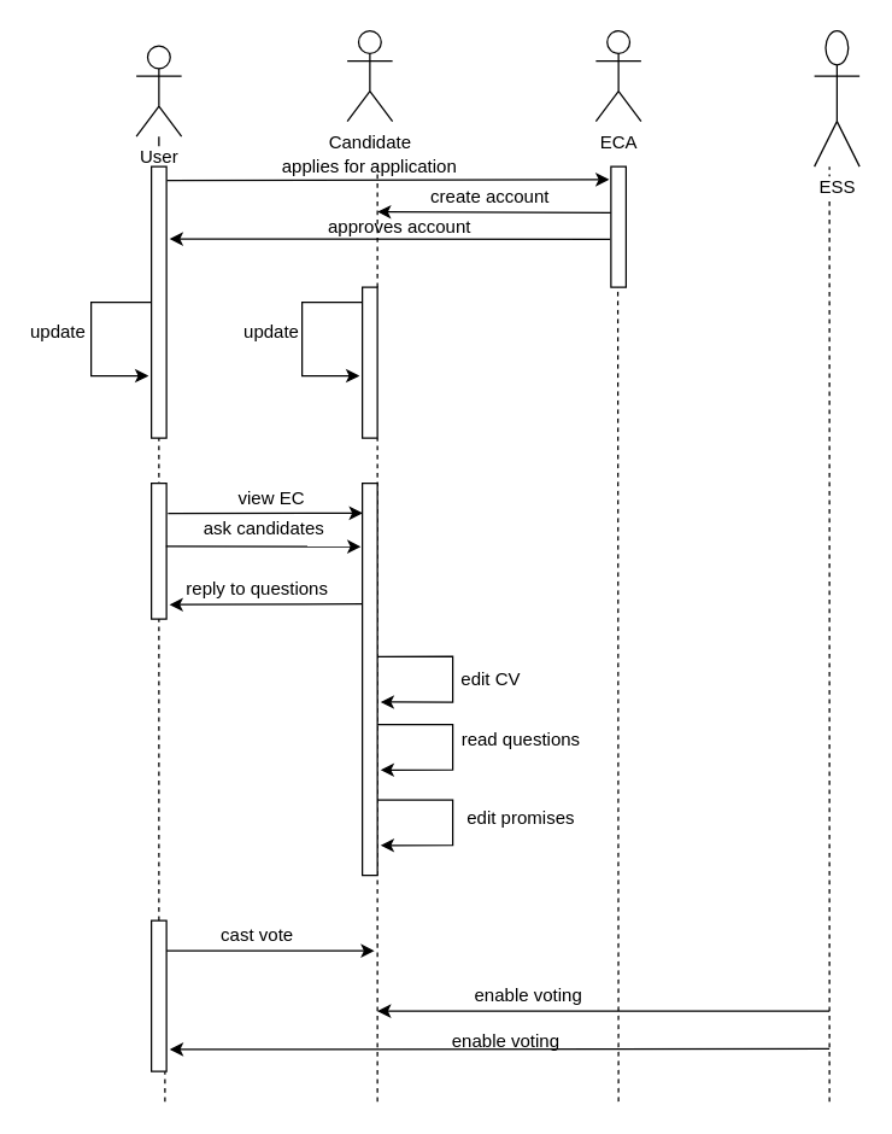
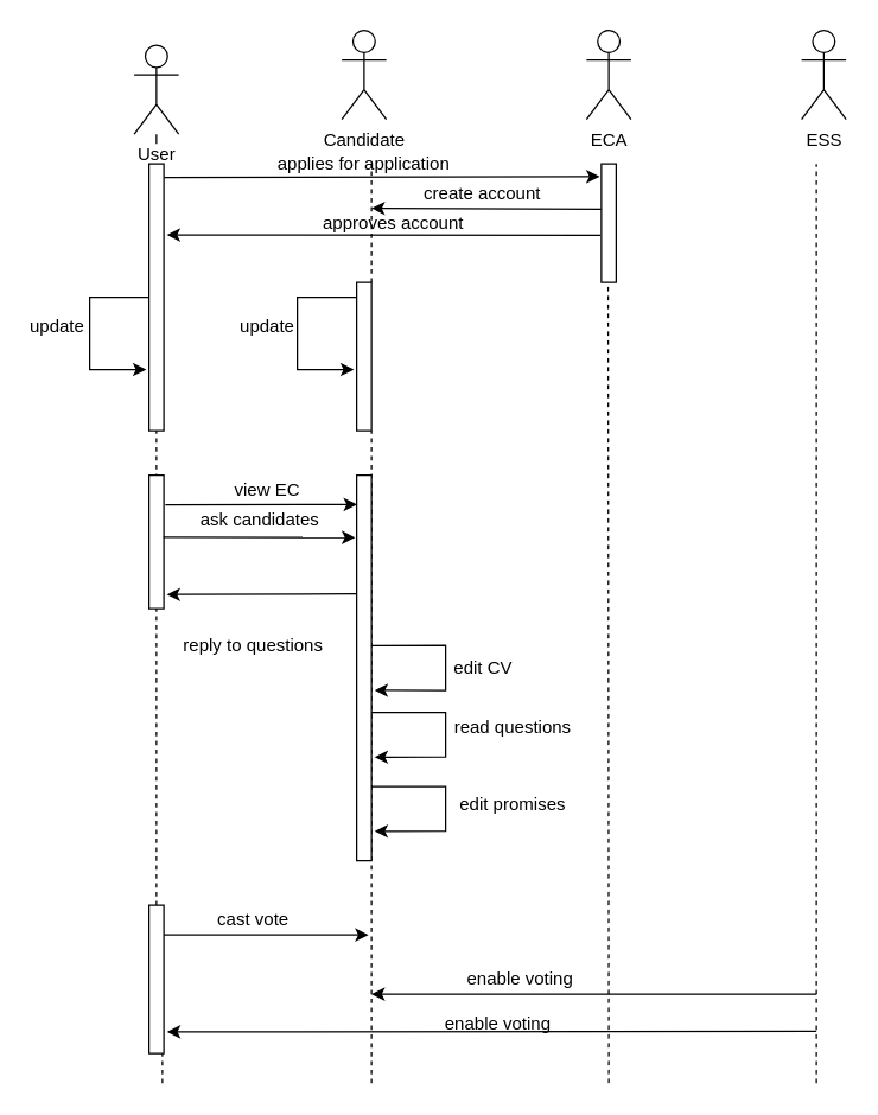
  <mxCell id="0" />
  <mxCell id="1" parent="0" />
  <mxCell id="2" value="" style="endArrow=none;dashed=1;html=1;" edge="1" parent="1" source="15"><mxGeometry width="50" height="50" relative="1" as="geometry"><mxPoint x="250" y="620.8" as="sourcePoint" /><mxPoint x="250" y="110" as="targetPoint" /></mxGeometry></mxCell>
  <mxCell id="3" value="" style="endArrow=none;dashed=1;html=1;" edge="1" parent="1"><mxGeometry width="50" height="50" relative="1" as="geometry"><mxPoint x="410" y="730" as="sourcePoint" /><mxPoint x="409.5" y="110" as="targetPoint" /></mxGeometry></mxCell>
  <mxCell id="4" value="" style="endArrow=none;dashed=1;html=1;" edge="1" parent="1"><mxGeometry width="50" height="50" relative="1" as="geometry"><mxPoint x="550" y="730" as="sourcePoint" /><mxPoint x="550" y="110" as="targetPoint" /></mxGeometry></mxCell>
  <mxCell id="5" value="" style="edgeStyle=orthogonalEdgeStyle;rounded=0;orthogonalLoop=1;jettySize=auto;html=1;" edge="1" parent="1" source="6" target="11"><mxGeometry relative="1" as="geometry" /></mxCell>
  <mxCell id="6" value="User" style="shape=umlActor;verticalLabelPosition=bottom;labelBackgroundColor=#ffffff;verticalAlign=top;html=1;outlineConnect=0;" vertex="1" parent="1"><mxGeometry x="90" y="30" width="30" height="60" as="geometry" /></mxCell>
  <mxCell id="7" value="Candidate" style="shape=umlActor;verticalLabelPosition=bottom;labelBackgroundColor=#ffffff;verticalAlign=top;html=1;outlineConnect=0;" vertex="1" parent="1"><mxGeometry x="230" y="20" width="30" height="60" as="geometry" /></mxCell>
  <mxCell id="8" value="ECA" style="shape=umlActor;verticalLabelPosition=bottom;labelBackgroundColor=#ffffff;verticalAlign=top;html=1;outlineConnect=0;" vertex="1" parent="1"><mxGeometry x="395" y="20" width="30" height="60" as="geometry" /></mxCell>
- <mxCell id="9" value="ESS" style="shape=umlActor;verticalLabelPosition=bottom;labelBackgroundColor=#ffffff;verticalAlign=top;html=1;outlineConnect=0;" vertex="1" parent="1"><mxGeometry x="540" y="20" width="30" height="90" as="geometry" /></mxCell>
+ <mxCell id="9" value="ESS" style="shape=umlActor;verticalLabelPosition=bottom;labelBackgroundColor=#ffffff;verticalAlign=top;html=1;outlineConnect=0;" vertex="1" parent="1"><mxGeometry x="540" y="20" width="30" height="60" as="geometry" /></mxCell>
  <mxCell id="10" value="" style="edgeStyle=orthogonalEdgeStyle;rounded=0;orthogonalLoop=1;jettySize=auto;html=1;entryX=-0.186;entryY=0.771;entryDx=0;entryDy=0;entryPerimeter=0;" edge="1" parent="1" source="11" target="11"><mxGeometry relative="1" as="geometry"><mxPoint x="90" y="250" as="targetPoint" /><Array as="points"><mxPoint x="60" y="200" /><mxPoint x="60" y="249" /></Array></mxGeometry></mxCell>
  <mxCell id="11" value="" style="html=1;points=[];perimeter=orthogonalPerimeter;" vertex="1" parent="1"><mxGeometry x="100" y="110" width="10" height="180" as="geometry" /></mxCell>
  <mxCell id="12" value="" style="endArrow=none;dashed=1;html=1;" edge="1" parent="1" source="28" target="11"><mxGeometry width="50" height="50" relative="1" as="geometry"><mxPoint x="109" y="730" as="sourcePoint" /><mxPoint x="109" y="110" as="targetPoint" /></mxGeometry></mxCell>
  <mxCell id="13" value="" style="html=1;points=[];perimeter=orthogonalPerimeter;" vertex="1" parent="1"><mxGeometry x="405" y="110" width="10" height="80" as="geometry" /></mxCell>
  <mxCell id="14" value="" style="edgeStyle=orthogonalEdgeStyle;rounded=0;orthogonalLoop=1;jettySize=auto;html=1;entryX=-0.186;entryY=0.771;entryDx=0;entryDy=0;entryPerimeter=0;" edge="1" parent="1"><mxGeometry relative="1" as="geometry"><mxPoint x="240" y="200" as="sourcePoint" /><mxPoint x="238.14" y="248.78" as="targetPoint" /><Array as="points"><mxPoint x="200" y="200" /><mxPoint x="200" y="249" /></Array></mxGeometry></mxCell>
  <mxCell id="15" value="" style="html=1;points=[];perimeter=orthogonalPerimeter;" vertex="1" parent="1"><mxGeometry x="240" y="190" width="10" height="100" as="geometry" /></mxCell>
  <mxCell id="16" value="" style="endArrow=none;dashed=1;html=1;" edge="1" parent="1" target="15"><mxGeometry width="50" height="50" relative="1" as="geometry"><mxPoint x="250" y="730" as="sourcePoint" /><mxPoint x="250" y="110" as="targetPoint" /></mxGeometry></mxCell>
  <mxCell id="17" value="" style="html=1;points=[];perimeter=orthogonalPerimeter;" vertex="1" parent="1"><mxGeometry x="100" y="320" width="10" height="90" as="geometry" /></mxCell>
  <mxCell id="18" value="" style="html=1;points=[];perimeter=orthogonalPerimeter;" vertex="1" parent="1"><mxGeometry x="240" y="320" width="10" height="260" as="geometry" /></mxCell>
  <mxCell id="19" value="" style="endArrow=classic;html=1;exitX=1.028;exitY=0.051;exitDx=0;exitDy=0;exitPerimeter=0;entryX=-0.121;entryY=0.107;entryDx=0;entryDy=0;entryPerimeter=0;" edge="1" parent="1" source="11" target="13"><mxGeometry width="50" height="50" relative="1" as="geometry"><mxPoint x="340" y="210" as="sourcePoint" /><mxPoint x="390" y="160" as="targetPoint" /></mxGeometry></mxCell>
  <mxCell id="20" value="" style="endArrow=classic;html=1;exitX=-0.01;exitY=0.383;exitDx=0;exitDy=0;exitPerimeter=0;" edge="1" parent="1" source="13"><mxGeometry width="50" height="50" relative="1" as="geometry"><mxPoint x="340" y="210" as="sourcePoint" /><mxPoint x="250" y="140" as="targetPoint" /></mxGeometry></mxCell>
  <mxCell id="21" value="" style="endArrow=classic;html=1;exitX=-0.066;exitY=0.603;exitDx=0;exitDy=0;exitPerimeter=0;" edge="1" parent="1" source="13"><mxGeometry width="50" height="50" relative="1" as="geometry"><mxPoint x="340" y="210" as="sourcePoint" /><mxPoint x="112" y="158" as="targetPoint" /></mxGeometry></mxCell>
  <mxCell id="22" value="" style="endArrow=classic;html=1;exitX=0.972;exitY=0.465;exitDx=0;exitDy=0;exitPerimeter=0;" edge="1" parent="1" source="17"><mxGeometry width="50" height="50" relative="1" as="geometry"><mxPoint x="120.28" y="339.3" as="sourcePoint" /><mxPoint x="239" y="362" as="targetPoint" /></mxGeometry></mxCell>
  <mxCell id="23" value="" style="endArrow=classic;html=1;entryX=0.018;entryY=0.076;entryDx=0;entryDy=0;entryPerimeter=0;" edge="1" parent="1" target="18"><mxGeometry width="50" height="50" relative="1" as="geometry"><mxPoint x="111" y="340" as="sourcePoint" /><mxPoint x="240" y="343" as="targetPoint" /></mxGeometry></mxCell>
  <mxCell id="24" value="" style="endArrow=classic;html=1;entryX=1.193;entryY=0.894;entryDx=0;entryDy=0;entryPerimeter=0;" edge="1" parent="1" target="17"><mxGeometry width="50" height="50" relative="1" as="geometry"><mxPoint x="240" y="400" as="sourcePoint" /><mxPoint x="260" y="150" as="targetPoint" /></mxGeometry></mxCell>
  <mxCell id="25" value="" style="edgeStyle=orthogonalEdgeStyle;rounded=0;orthogonalLoop=1;jettySize=auto;html=1;entryX=1.207;entryY=0.637;entryDx=0;entryDy=0;entryPerimeter=0;" edge="1" parent="1"><mxGeometry relative="1" as="geometry"><mxPoint x="250" y="480" as="sourcePoint" /><mxPoint x="252.07" y="510.14" as="targetPoint" /><Array as="points"><mxPoint x="300" y="480" /><mxPoint x="300" y="510" /></Array></mxGeometry></mxCell>
  <mxCell id="26" value="" style="edgeStyle=orthogonalEdgeStyle;rounded=0;orthogonalLoop=1;jettySize=auto;html=1;entryX=1.207;entryY=0.637;entryDx=0;entryDy=0;entryPerimeter=0;" edge="1" parent="1"><mxGeometry relative="1" as="geometry"><mxPoint x="250" y="434.93" as="sourcePoint" /><mxPoint x="252.07" y="465.07" as="targetPoint" /><Array as="points"><mxPoint x="300" y="434.93" /><mxPoint x="300" y="464.93" /></Array></mxGeometry></mxCell>
  <mxCell id="27" value="" style="edgeStyle=orthogonalEdgeStyle;rounded=0;orthogonalLoop=1;jettySize=auto;html=1;entryX=1.207;entryY=0.637;entryDx=0;entryDy=0;entryPerimeter=0;" edge="1" parent="1"><mxGeometry relative="1" as="geometry"><mxPoint x="250" y="530" as="sourcePoint" /><mxPoint x="252.07" y="560.14" as="targetPoint" /><Array as="points"><mxPoint x="300" y="530" /><mxPoint x="300" y="560" /></Array></mxGeometry></mxCell>
  <mxCell id="28" value="" style="html=1;points=[];perimeter=orthogonalPerimeter;" vertex="1" parent="1"><mxGeometry x="100" y="610" width="10" height="100" as="geometry" /></mxCell>
  <mxCell id="29" value="" style="endArrow=none;dashed=1;html=1;" edge="1" parent="1" target="28"><mxGeometry width="50" height="50" relative="1" as="geometry"><mxPoint x="109" y="730" as="sourcePoint" /><mxPoint x="109" y="290" as="targetPoint" /></mxGeometry></mxCell>
  <mxCell id="30" value="" style="endArrow=classic;html=1;" edge="1" parent="1"><mxGeometry width="50" height="50" relative="1" as="geometry"><mxPoint x="110" y="630" as="sourcePoint" /><mxPoint x="248" y="630" as="targetPoint" /></mxGeometry></mxCell>
  <mxCell id="31" value="" style="endArrow=classic;html=1;" edge="1" parent="1"><mxGeometry width="50" height="50" relative="1" as="geometry"><mxPoint x="550" y="670" as="sourcePoint" /><mxPoint x="250" y="670" as="targetPoint" /></mxGeometry></mxCell>
  <mxCell id="32" value="" style="endArrow=classic;html=1;entryX=1.218;entryY=0.854;entryDx=0;entryDy=0;entryPerimeter=0;" edge="1" parent="1" target="28"><mxGeometry width="50" height="50" relative="1" as="geometry"><mxPoint x="550" y="695" as="sourcePoint" /><mxPoint x="350" y="690" as="targetPoint" /><Array as="points" /></mxGeometry></mxCell>
  <mxCell id="33" value="applies for application" style="text;html=1;strokeColor=none;fillColor=none;align=center;verticalAlign=middle;whiteSpace=wrap;rounded=0;" vertex="1" parent="1"><mxGeometry x="150" y="100" width="190" height="20" as="geometry" /></mxCell>
  <mxCell id="34" value="create account" style="text;html=1;strokeColor=none;fillColor=none;align=center;verticalAlign=middle;whiteSpace=wrap;rounded=0;" vertex="1" parent="1"><mxGeometry x="270" y="120" width="110" height="20" as="geometry" /></mxCell>
  <mxCell id="35" value="approves account" style="text;html=1;strokeColor=none;fillColor=none;align=center;verticalAlign=middle;whiteSpace=wrap;rounded=0;" vertex="1" parent="1"><mxGeometry x="140" y="140" width="250" height="20" as="geometry" /></mxCell>
  <mxCell id="36" value="update" style="text;html=1;strokeColor=none;fillColor=none;align=center;verticalAlign=middle;whiteSpace=wrap;rounded=0;" vertex="1" parent="1"><mxGeometry x="160" y="210" width="40" height="20" as="geometry" /></mxCell>
  <mxCell id="37" value="update&amp;nbsp;" style="text;html=1;strokeColor=none;fillColor=none;align=center;verticalAlign=middle;whiteSpace=wrap;rounded=0;" vertex="1" parent="1"><mxGeometry x="20" y="205" width="40" height="30" as="geometry" /></mxCell>
  <mxCell id="38" value="view EC" style="text;html=1;strokeColor=none;fillColor=none;align=center;verticalAlign=middle;whiteSpace=wrap;rounded=0;" vertex="1" parent="1"><mxGeometry x="140" y="320" width="80" height="20" as="geometry" /></mxCell>
  <mxCell id="39" value="ask candidates" style="text;html=1;strokeColor=none;fillColor=none;align=center;verticalAlign=middle;whiteSpace=wrap;rounded=0;" vertex="1" parent="1"><mxGeometry x="130" y="340" width="90" height="20" as="geometry" /></mxCell>
- <mxCell id="40" value="reply to questions" style="text;html=1;align=center;verticalAlign=middle;resizable=0;points=[];autosize=1;" vertex="1" parent="1"><mxGeometry x="115" y="380" width="110" height="20" as="geometry" /></mxCell>
+ <mxCell id="40" value="reply to questions" style="text;html=1;align=center;verticalAlign=middle;resizable=0;points=[];autosize=1;" vertex="1" parent="1"><mxGeometry x="115" y="425" width="110" height="20" as="geometry" /></mxCell>
  <mxCell id="41" value="edit CV" style="text;html=1;align=center;verticalAlign=middle;resizable=0;points=[];autosize=1;" vertex="1" parent="1"><mxGeometry x="295" y="440" width="60" height="20" as="geometry" /></mxCell>
  <mxCell id="42" value="read questions" style="text;html=1;align=center;verticalAlign=middle;resizable=0;points=[];autosize=1;" vertex="1" parent="1"><mxGeometry x="300" y="480" width="90" height="20" as="geometry" /></mxCell>
  <mxCell id="43" value="edit promises" style="text;html=1;align=center;verticalAlign=middle;resizable=0;points=[];autosize=1;" vertex="1" parent="1"><mxGeometry x="300" y="532" width="90" height="20" as="geometry" /></mxCell>
  <mxCell id="44" value="cast vote" style="text;html=1;align=center;verticalAlign=middle;resizable=0;points=[];autosize=1;" vertex="1" parent="1"><mxGeometry x="140" y="610" width="60" height="20" as="geometry" /></mxCell>
  <mxCell id="45" value="enable voting" style="text;html=1;align=center;verticalAlign=middle;resizable=0;points=[];autosize=1;" vertex="1" parent="1"><mxGeometry x="305" y="650" width="90" height="20" as="geometry" /></mxCell>
  <mxCell id="46" value="enable voting" style="text;html=1;align=center;verticalAlign=middle;resizable=0;points=[];autosize=1;" vertex="1" parent="1"><mxGeometry x="290" y="680" width="90" height="20" as="geometry" /></mxCell>
